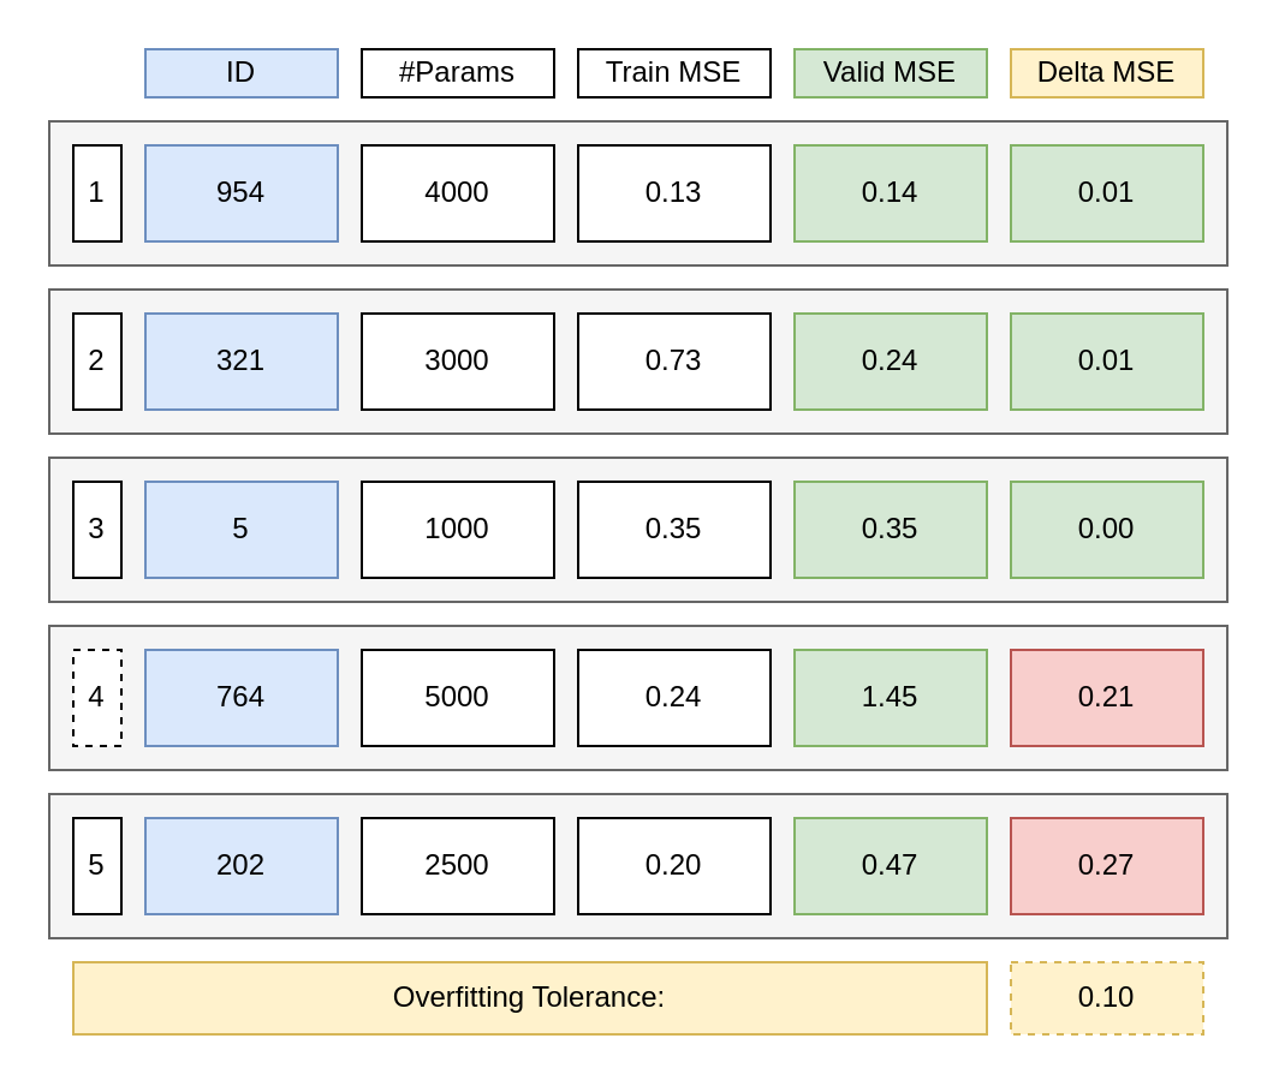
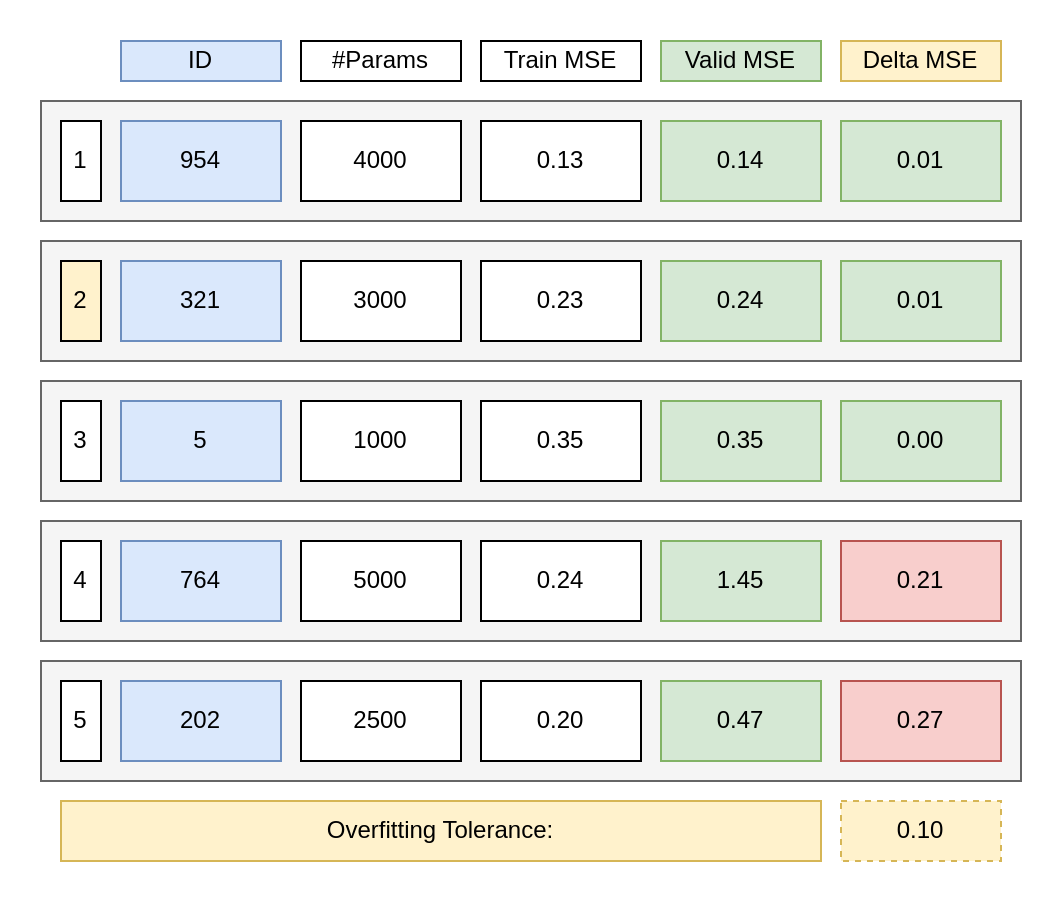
  <mxCell id="0" />
  <mxCell id="1" parent="0" />
  <mxCell id="2" value="" style="rounded=0;whiteSpace=wrap;html=1;fillColor=#f5f5f5;fontColor=#333333;strokeColor=#666666;" vertex="1" parent="1"><mxGeometry x="20" y="330" width="490" height="60" as="geometry" /></mxCell>
  <mxCell id="3" value="" style="rounded=0;whiteSpace=wrap;html=1;fillColor=#f5f5f5;fontColor=#333333;strokeColor=#666666;" vertex="1" parent="1"><mxGeometry x="20" y="260" width="490" height="60" as="geometry" /></mxCell>
  <mxCell id="4" value="" style="rounded=0;whiteSpace=wrap;html=1;fillColor=#f5f5f5;fontColor=#333333;strokeColor=#666666;" vertex="1" parent="1"><mxGeometry x="20" y="190" width="490" height="60" as="geometry" /></mxCell>
  <mxCell id="5" value="" style="rounded=0;whiteSpace=wrap;html=1;fillColor=#f5f5f5;fontColor=#333333;strokeColor=#666666;" vertex="1" parent="1"><mxGeometry x="20" y="120" width="490" height="60" as="geometry" /></mxCell>
  <mxCell id="6" value="" style="rounded=0;whiteSpace=wrap;html=1;fillColor=#f5f5f5;strokeColor=#666666;fontColor=#333333;" vertex="1" parent="1"><mxGeometry x="20" y="50" width="490" height="60" as="geometry" /></mxCell>
  <mxCell id="7" value="954" style="rounded=0;whiteSpace=wrap;html=1;fillColor=#dae8fc;strokeColor=#6c8ebf;" vertex="1" parent="1"><mxGeometry x="60" y="60" width="80" height="40" as="geometry" /></mxCell>
  <mxCell id="8" value="ID" style="rounded=0;whiteSpace=wrap;html=1;fillColor=#dae8fc;strokeColor=#6c8ebf;" vertex="1" parent="1"><mxGeometry x="60" y="20" width="80" height="20" as="geometry" /></mxCell>
  <mxCell id="9" value="Train MSE" style="rounded=0;whiteSpace=wrap;html=1;" vertex="1" parent="1"><mxGeometry x="240" y="20" width="80" height="20" as="geometry" /></mxCell>
  <mxCell id="10" value="Valid MSE" style="rounded=0;whiteSpace=wrap;html=1;fillColor=#d5e8d4;strokeColor=#82b366;" vertex="1" parent="1"><mxGeometry x="330" y="20" width="80" height="20" as="geometry" /></mxCell>
  <mxCell id="11" value="#Params" style="rounded=0;whiteSpace=wrap;html=1;" vertex="1" parent="1"><mxGeometry x="150" y="20" width="80" height="20" as="geometry" /></mxCell>
  <mxCell id="12" value="Delta MSE" style="rounded=0;whiteSpace=wrap;html=1;fillColor=#fff2cc;strokeColor=#d6b656;" vertex="1" parent="1"><mxGeometry x="420" y="20" width="80" height="20" as="geometry" /></mxCell>
  <mxCell id="13" value="4000" style="rounded=0;whiteSpace=wrap;html=1;" vertex="1" parent="1"><mxGeometry x="150" y="60" width="80" height="40" as="geometry" /></mxCell>
  <mxCell id="14" value="0.13" style="rounded=0;whiteSpace=wrap;html=1;" vertex="1" parent="1"><mxGeometry x="240" y="60" width="80" height="40" as="geometry" /></mxCell>
  <mxCell id="15" value="0.14" style="rounded=0;whiteSpace=wrap;html=1;fillColor=#d5e8d4;strokeColor=#82b366;" vertex="1" parent="1"><mxGeometry x="330" y="60" width="80" height="40" as="geometry" /></mxCell>
  <mxCell id="16" value="0.01" style="rounded=0;whiteSpace=wrap;html=1;fillColor=#d5e8d4;strokeColor=#82b366;" vertex="1" parent="1"><mxGeometry x="420" y="60" width="80" height="40" as="geometry" /></mxCell>
  <mxCell id="17" value="0.01" style="rounded=0;whiteSpace=wrap;html=1;fillColor=#d5e8d4;strokeColor=#82b366;" vertex="1" parent="1"><mxGeometry x="420" y="130" width="80" height="40" as="geometry" /></mxCell>
  <mxCell id="18" value="0.24" style="rounded=0;whiteSpace=wrap;html=1;fillColor=#d5e8d4;strokeColor=#82b366;" vertex="1" parent="1"><mxGeometry x="330" y="130" width="80" height="40" as="geometry" /></mxCell>
- <mxCell id="19" value="0.73" style="rounded=0;whiteSpace=wrap;html=1;" vertex="1" parent="1"><mxGeometry x="240" y="130" width="80" height="40" as="geometry" /></mxCell>
+ <mxCell id="19" value="0.23" style="rounded=0;whiteSpace=wrap;html=1;" vertex="1" parent="1"><mxGeometry x="240" y="130" width="80" height="40" as="geometry" /></mxCell>
  <mxCell id="20" value="3000" style="rounded=0;whiteSpace=wrap;html=1;" vertex="1" parent="1"><mxGeometry x="150" y="130" width="80" height="40" as="geometry" /></mxCell>
  <mxCell id="21" value="321" style="rounded=0;whiteSpace=wrap;html=1;fillColor=#dae8fc;strokeColor=#6c8ebf;" vertex="1" parent="1"><mxGeometry x="60" y="130" width="80" height="40" as="geometry" /></mxCell>
  <mxCell id="22" value="0.00" style="rounded=0;whiteSpace=wrap;html=1;fillColor=#d5e8d4;strokeColor=#82b366;" vertex="1" parent="1"><mxGeometry x="420" y="200" width="80" height="40" as="geometry" /></mxCell>
  <mxCell id="23" value="0.35" style="rounded=0;whiteSpace=wrap;html=1;fillColor=#d5e8d4;strokeColor=#82b366;" vertex="1" parent="1"><mxGeometry x="330" y="200" width="80" height="40" as="geometry" /></mxCell>
  <mxCell id="24" value="0.35" style="rounded=0;whiteSpace=wrap;html=1;" vertex="1" parent="1"><mxGeometry x="240" y="200" width="80" height="40" as="geometry" /></mxCell>
  <mxCell id="25" value="1000" style="rounded=0;whiteSpace=wrap;html=1;" vertex="1" parent="1"><mxGeometry x="150" y="200" width="80" height="40" as="geometry" /></mxCell>
  <mxCell id="26" value="5" style="rounded=0;whiteSpace=wrap;html=1;fillColor=#dae8fc;strokeColor=#6c8ebf;" vertex="1" parent="1"><mxGeometry x="60" y="200" width="80" height="40" as="geometry" /></mxCell>
  <mxCell id="27" value="0.21" style="rounded=0;whiteSpace=wrap;html=1;fillColor=#f8cecc;strokeColor=#b85450;" vertex="1" parent="1"><mxGeometry x="420" y="270" width="80" height="40" as="geometry" /></mxCell>
  <mxCell id="28" value="1.45" style="rounded=0;whiteSpace=wrap;html=1;fillColor=#d5e8d4;strokeColor=#82b366;" vertex="1" parent="1"><mxGeometry x="330" y="270" width="80" height="40" as="geometry" /></mxCell>
  <mxCell id="29" value="0.24" style="rounded=0;whiteSpace=wrap;html=1;" vertex="1" parent="1"><mxGeometry x="240" y="270" width="80" height="40" as="geometry" /></mxCell>
  <mxCell id="30" value="5000" style="rounded=0;whiteSpace=wrap;html=1;" vertex="1" parent="1"><mxGeometry x="150" y="270" width="80" height="40" as="geometry" /></mxCell>
  <mxCell id="31" value="764" style="rounded=0;whiteSpace=wrap;html=1;fillColor=#dae8fc;strokeColor=#6c8ebf;" vertex="1" parent="1"><mxGeometry x="60" y="270" width="80" height="40" as="geometry" /></mxCell>
  <mxCell id="32" value="0.27" style="rounded=0;whiteSpace=wrap;html=1;fillColor=#f8cecc;strokeColor=#b85450;" vertex="1" parent="1"><mxGeometry x="420" y="340" width="80" height="40" as="geometry" /></mxCell>
  <mxCell id="33" value="0.47" style="rounded=0;whiteSpace=wrap;html=1;fillColor=#d5e8d4;strokeColor=#82b366;" vertex="1" parent="1"><mxGeometry x="330" y="340" width="80" height="40" as="geometry" /></mxCell>
  <mxCell id="34" value="0.20" style="rounded=0;whiteSpace=wrap;html=1;" vertex="1" parent="1"><mxGeometry x="240" y="340" width="80" height="40" as="geometry" /></mxCell>
  <mxCell id="35" value="2500" style="rounded=0;whiteSpace=wrap;html=1;" vertex="1" parent="1"><mxGeometry x="150" y="340" width="80" height="40" as="geometry" /></mxCell>
  <mxCell id="36" value="202" style="rounded=0;whiteSpace=wrap;html=1;fillColor=#dae8fc;strokeColor=#6c8ebf;" vertex="1" parent="1"><mxGeometry x="60" y="340" width="80" height="40" as="geometry" /></mxCell>
  <mxCell id="37" value="1" style="rounded=0;whiteSpace=wrap;html=1;" vertex="1" parent="1"><mxGeometry x="30" y="60" width="20" height="40" as="geometry" /></mxCell>
- <mxCell id="38" value="2" style="rounded=0;whiteSpace=wrap;html=1;" vertex="1" parent="1"><mxGeometry x="30" y="130" width="20" height="40" as="geometry" /></mxCell>
+ <mxCell id="38" value="2" style="rounded=0;whiteSpace=wrap;html=1;fillColor=#fff2cc;" vertex="1" parent="1"><mxGeometry x="30" y="130" width="20" height="40" as="geometry" /></mxCell>
  <mxCell id="39" value="3" style="rounded=0;whiteSpace=wrap;html=1;" vertex="1" parent="1"><mxGeometry x="30" y="200" width="20" height="40" as="geometry" /></mxCell>
- <mxCell id="40" value="4" style="rounded=0;whiteSpace=wrap;html=1;dashed=1;" vertex="1" parent="1"><mxGeometry x="30" y="270" width="20" height="40" as="geometry" /></mxCell>
+ <mxCell id="40" value="4" style="rounded=0;whiteSpace=wrap;html=1;" vertex="1" parent="1"><mxGeometry x="30" y="270" width="20" height="40" as="geometry" /></mxCell>
  <mxCell id="41" value="5" style="rounded=0;whiteSpace=wrap;html=1;" vertex="1" parent="1"><mxGeometry x="30" y="340" width="20" height="40" as="geometry" /></mxCell>
  <mxCell id="42" value="Overfitting Tolerance:" style="rounded=0;whiteSpace=wrap;html=1;fillColor=#fff2cc;strokeColor=#d6b656;" vertex="1" parent="1"><mxGeometry x="30" y="400" width="380" height="30" as="geometry" /></mxCell>
  <mxCell id="43" value="0.10" style="rounded=0;whiteSpace=wrap;html=1;fillColor=#fff2cc;strokeColor=#d6b656;dashed=1;" vertex="1" parent="1"><mxGeometry x="420" y="400" width="80" height="30" as="geometry" /></mxCell>
